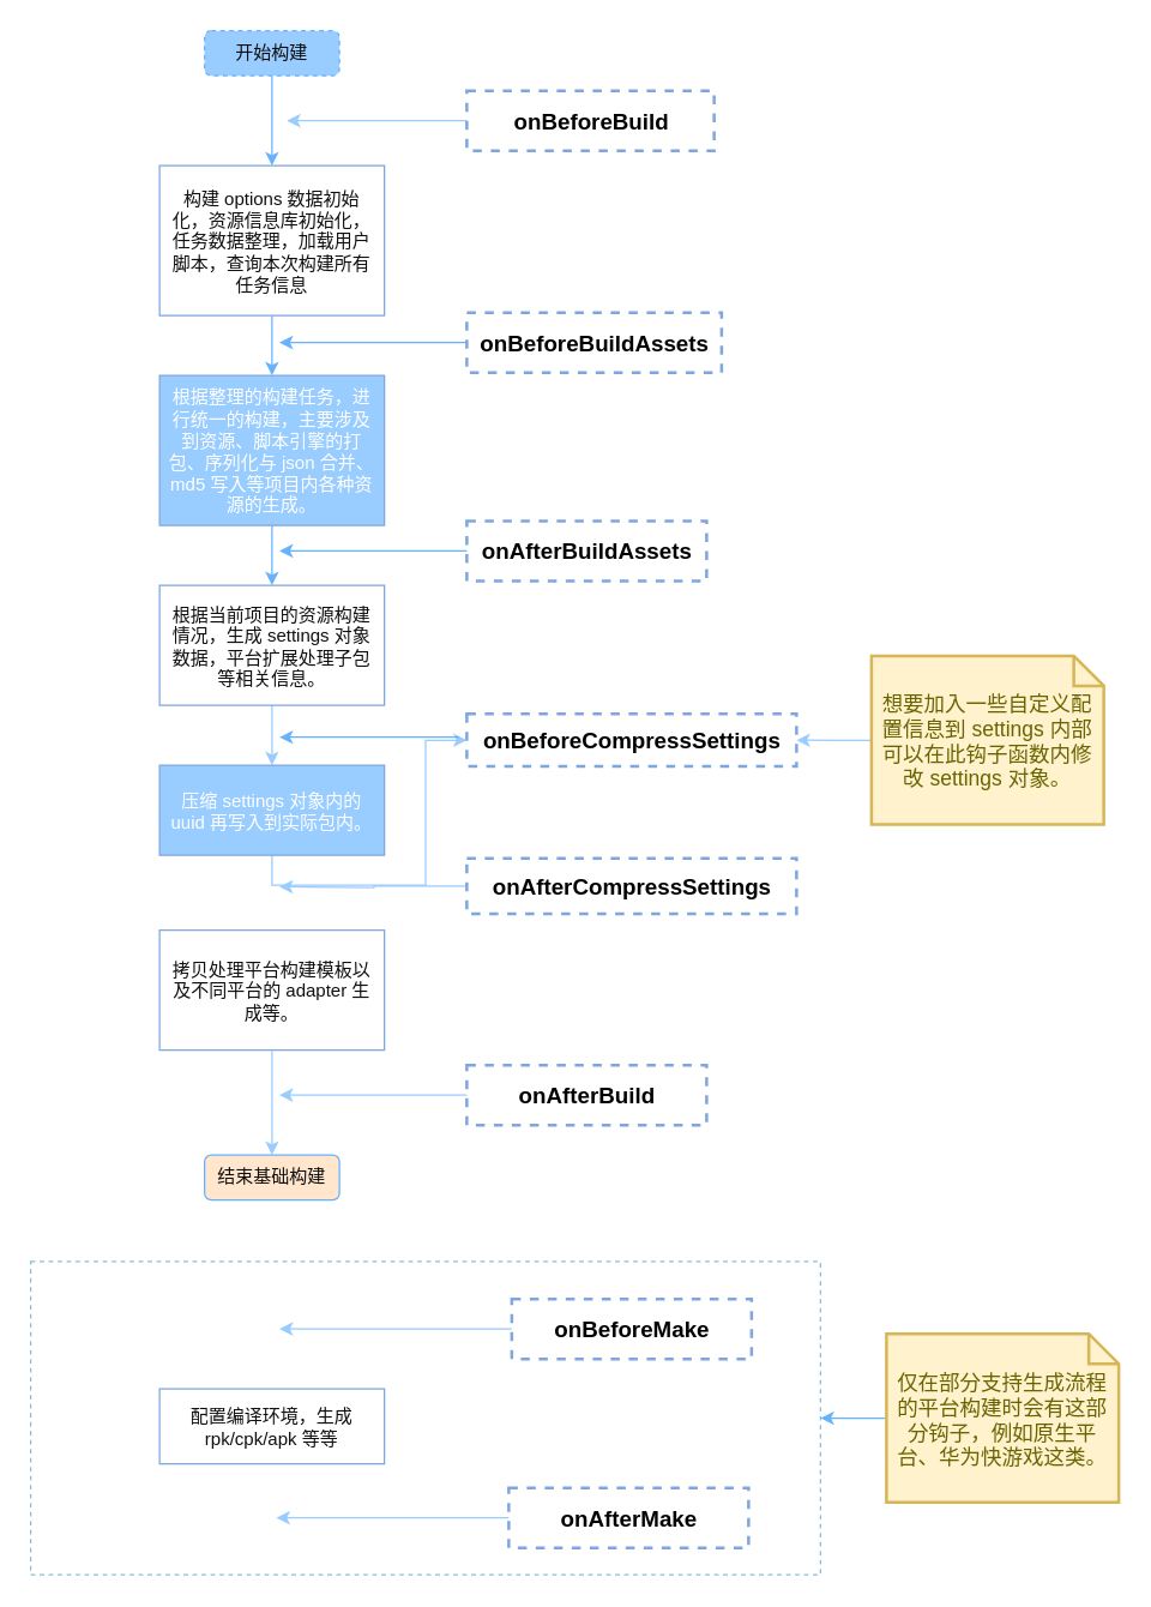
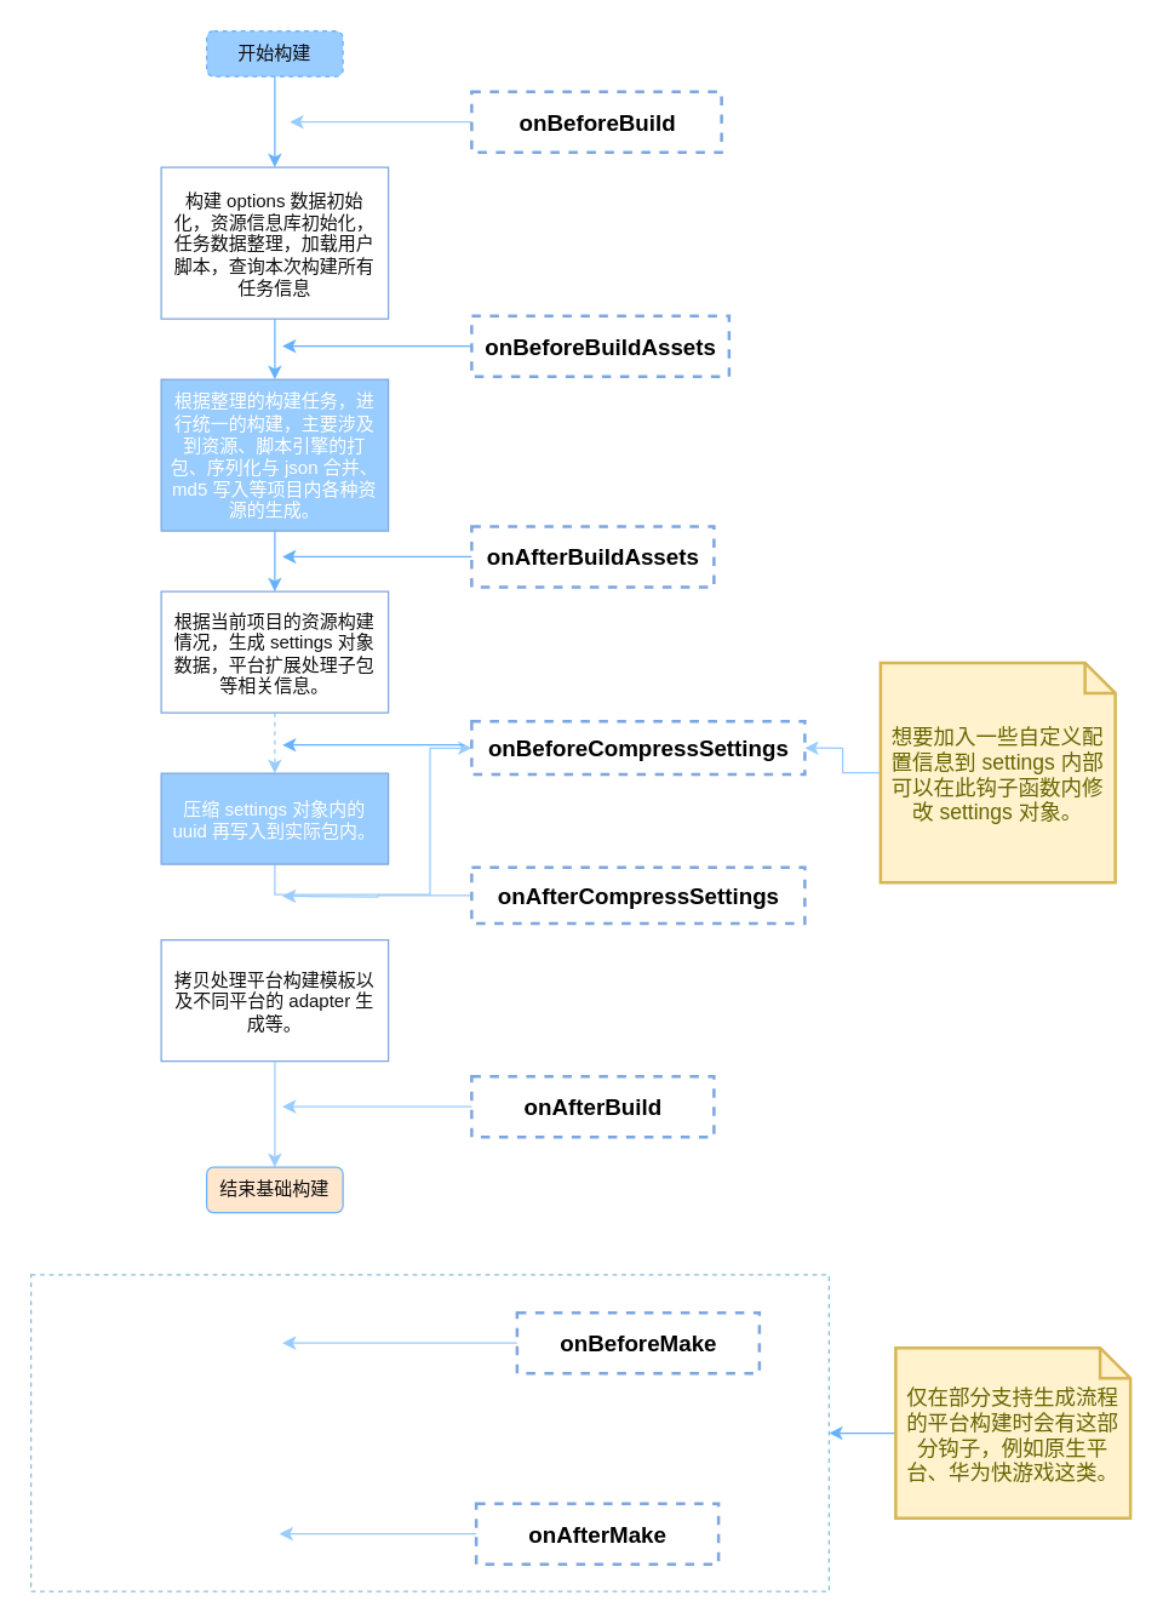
  <mxCell id="0" />
  <mxCell id="1" parent="0" />
  <mxCell id="2" style="edgeStyle=orthogonalEdgeStyle;rounded=0;orthogonalLoop=1;jettySize=auto;html=1;entryX=0.5;entryY=0;entryDx=0;entryDy=0;strokeColor=#66B2FF;" parent="1" target="6" edge="1"><mxGeometry relative="1" as="geometry"><mxPoint x="181" y="110" as="sourcePoint" /></mxGeometry></mxCell>
  <mxCell id="3" style="edgeStyle=orthogonalEdgeStyle;rounded=0;orthogonalLoop=1;jettySize=auto;html=1;exitX=0.5;exitY=1;exitDx=0;exitDy=0;entryX=0.5;entryY=0;entryDx=0;entryDy=0;strokeColor=#66B2FF;" parent="1" source="4" target="6" edge="1"><mxGeometry relative="1" as="geometry"><mxPoint x="181" y="50" as="targetPoint" /></mxGeometry></mxCell>
  <mxCell id="4" value="&lt;span&gt;开始构建&lt;/span&gt;" style="rounded=1;whiteSpace=wrap;html=1;strokeColor=#66B2FF;fillColor=#99CCFF;fontColor=#0F0F0F;dashed=1;" parent="1" vertex="1"><mxGeometry x="136" y="20" width="90" height="30" as="geometry" /></mxCell>
  <mxCell id="5" style="edgeStyle=orthogonalEdgeStyle;rounded=0;orthogonalLoop=1;jettySize=auto;html=1;entryX=0.5;entryY=0;entryDx=0;entryDy=0;strokeColor=#66B2FF;" parent="1" source="6" target="8" edge="1"><mxGeometry relative="1" as="geometry" /></mxCell>
  <mxCell id="6" value="构建 options 数据初始化，资源信息库初始化，任务数据整理，加载用户脚本，查询本次构建所有任务信息" style="rounded=0;whiteSpace=wrap;html=1;fillColor=none;strokeColor=#7EA6E0;fontColor=#0F0F0F;spacingTop=2;spacingLeft=4;spacingRight=4;" parent="1" vertex="1"><mxGeometry x="106" y="110" width="150" height="100" as="geometry" /></mxCell>
  <mxCell id="7" style="edgeStyle=orthogonalEdgeStyle;rounded=0;orthogonalLoop=1;jettySize=auto;html=1;entryX=0.5;entryY=0;entryDx=0;entryDy=0;strokeColor=#66B2FF;" parent="1" source="8" target="10" edge="1"><mxGeometry relative="1" as="geometry" /></mxCell>
  <mxCell id="8" value="根据整理的构建任务，进行统一的构建，主要涉及到资源、脚本引擎的打包、序列化与 json 合并、md5 写入等项目内各种资源的生成。" style="rounded=0;whiteSpace=wrap;html=1;fillColor=#99CCFF;strokeColor=#7EA6E0;fontColor=#FFFFFF;spacingTop=2;spacingLeft=4;spacingRight=4;align=center;" parent="1" vertex="1"><mxGeometry x="106" y="250" width="150" height="100" as="geometry" /></mxCell>
- <mxCell id="9" style="edgeStyle=orthogonalEdgeStyle;rounded=0;orthogonalLoop=1;jettySize=auto;html=1;exitX=0.5;exitY=1;exitDx=0;exitDy=0;strokeColor=#99CCFF;" parent="1" source="10" target="12" edge="1"><mxGeometry relative="1" as="geometry" /></mxCell>
+ <mxCell id="9" style="edgeStyle=orthogonalEdgeStyle;rounded=0;orthogonalLoop=1;jettySize=auto;html=1;exitX=0.5;exitY=1;exitDx=0;exitDy=0;strokeColor=#99CCFF;dashed=1;" parent="1" source="10" target="12" edge="1"><mxGeometry relative="1" as="geometry" /></mxCell>
  <mxCell id="10" value="根据当前项目的资源构建情况，生成 settings 对象数据，平台扩展处理子包等相关信息。" style="rounded=0;whiteSpace=wrap;html=1;fillColor=none;strokeColor=#7EA6E0;fontColor=#0F0F0F;spacingTop=2;spacingLeft=4;spacingRight=4;" parent="1" vertex="1"><mxGeometry x="106" y="390" width="150" height="80" as="geometry" /></mxCell>
  <mxCell id="11" style="edgeStyle=orthogonalEdgeStyle;rounded=0;orthogonalLoop=1;jettySize=auto;html=1;exitX=0.5;exitY=1;exitDx=0;exitDy=0;strokeColor=#99CCFF;" parent="1" source="12" target="17" edge="1"><mxGeometry relative="1" as="geometry" /></mxCell>
  <mxCell id="12" value="压缩 settings 对象内的 uuid 再写入到实际包内。" style="rounded=0;whiteSpace=wrap;html=1;fillColor=#99CCFF;strokeColor=#7EA6E0;fontColor=#FFFFFF;spacingTop=2;spacingLeft=4;spacingRight=4;" parent="1" vertex="1"><mxGeometry x="106" y="510" width="150" height="60" as="geometry" /></mxCell>
  <mxCell id="13" style="edgeStyle=orthogonalEdgeStyle;rounded=0;orthogonalLoop=1;jettySize=auto;html=1;strokeColor=#66B2FF;fontColor=#0F0F0F;" parent="1" source="14" edge="1"><mxGeometry relative="1" as="geometry"><mxPoint x="186" y="228" as="targetPoint" /></mxGeometry></mxCell>
  <mxCell id="14" value="&lt;font color=&quot;#000000&quot; style=&quot;font-size: 15px&quot;&gt;onBeforeBuildAssets&lt;/font&gt;" style="html=1;fontColor=#FAFFFF;fontStyle=1;align=center;verticalAlign=middle;spacing=0;labelBorderColor=none;fillColor=none;dashed=1;strokeWidth=2;strokeColor=#7EA6E0;spacingLeft=0;spacingTop=0;labelBackgroundColor=none;fontSize=15;" parent="1" vertex="1"><mxGeometry x="311" y="208" width="170" height="40" as="geometry" /></mxCell>
  <mxCell id="15" style="edgeStyle=orthogonalEdgeStyle;rounded=0;orthogonalLoop=1;jettySize=auto;html=1;strokeColor=#66B2FF;fontColor=#0F0F0F;" parent="1" source="16" edge="1"><mxGeometry relative="1" as="geometry"><mxPoint x="186" y="367" as="targetPoint" /></mxGeometry></mxCell>
  <mxCell id="16" value="&lt;font color=&quot;#000000&quot; style=&quot;font-size: 15px&quot;&gt;onAfterBuildAssets&lt;/font&gt;" style="html=1;fontColor=#FAFFFF;fontStyle=1;align=center;verticalAlign=middle;spacing=0;labelBorderColor=none;fillColor=none;dashed=1;strokeWidth=2;strokeColor=#7EA6E0;spacingLeft=0;spacingTop=0;labelBackgroundColor=none;fontSize=15;" parent="1" vertex="1"><mxGeometry x="311" y="347" width="160" height="40" as="geometry" /></mxCell>
  <mxCell id="17" value="&lt;font color=&quot;#000000&quot; style=&quot;font-size: 15px&quot;&gt;onBeforeCompressSettings&lt;/font&gt;" style="html=1;fontColor=#FAFFFF;fontStyle=1;align=center;verticalAlign=middle;spacing=0;labelBorderColor=none;fillColor=none;dashed=1;strokeWidth=2;strokeColor=#7EA6E0;spacingLeft=0;spacingTop=0;labelBackgroundColor=none;fontSize=15;" parent="1" vertex="1"><mxGeometry x="311" y="475.75" width="220" height="35" as="geometry" /></mxCell>
  <mxCell id="18" style="edgeStyle=orthogonalEdgeStyle;rounded=0;orthogonalLoop=1;jettySize=auto;html=1;strokeColor=#66B2FF;fontColor=#0F0F0F;fontStyle=1" parent="1" edge="1"><mxGeometry relative="1" as="geometry"><mxPoint x="186" y="491.25" as="targetPoint" /><mxPoint x="306" y="491.25" as="sourcePoint" /></mxGeometry></mxCell>
  <mxCell id="19" style="edgeStyle=orthogonalEdgeStyle;rounded=0;orthogonalLoop=1;jettySize=auto;html=1;exitX=0;exitY=0.5;exitDx=0;exitDy=0;strokeColor=#99CCFF;" parent="1" source="20" edge="1"><mxGeometry relative="1" as="geometry"><mxPoint x="186" y="591" as="targetPoint" /></mxGeometry></mxCell>
  <mxCell id="20" value="&lt;font color=&quot;#000000&quot; style=&quot;font-size: 15px&quot;&gt;onAfterCompressSettings&lt;/font&gt;" style="html=1;fontColor=#FAFFFF;fontStyle=1;align=center;verticalAlign=middle;spacing=0;labelBorderColor=none;fillColor=none;dashed=1;strokeWidth=2;strokeColor=#7EA6E0;spacingLeft=0;spacingTop=0;labelBackgroundColor=none;fontSize=15;" parent="1" vertex="1"><mxGeometry x="311" y="572" width="220" height="37" as="geometry" /></mxCell>
  <mxCell id="21" style="edgeStyle=orthogonalEdgeStyle;rounded=0;orthogonalLoop=1;jettySize=auto;html=1;entryX=1;entryY=0.5;entryDx=0;entryDy=0;strokeColor=#99CCFF;" parent="1" source="22" target="17" edge="1"><mxGeometry relative="1" as="geometry" /></mxCell>
- <mxCell id="22" value="想要加入一些自定义配置信息到 settings 内部可以在此钩子函数内修改 settings 对象。" style="shape=note;strokeWidth=2;fontSize=14;size=20;whiteSpace=wrap;html=1;fillColor=#fff2cc;strokeColor=#d6b656;fontColor=#666600;labelBackgroundColor=none;align=center;spacingTop=2;spacingLeft=2;spacingRight=2;" parent="1" vertex="1"><mxGeometry x="581" y="437" width="155" height="112.5" as="geometry" /></mxCell>
+ <mxCell id="22" value="想要加入一些自定义配置信息到 settings 内部可以在此钩子函数内修改 settings 对象。" style="shape=note;strokeWidth=2;fontSize=14;size=20;whiteSpace=wrap;html=1;fillColor=#fff2cc;strokeColor=#d6b656;fontColor=#666600;labelBackgroundColor=none;align=center;spacingTop=2;spacingLeft=2;spacingRight=2;" parent="1" vertex="1"><mxGeometry x="581" y="437" width="155" height="145" as="geometry" /></mxCell>
  <mxCell id="23" style="edgeStyle=orthogonalEdgeStyle;rounded=0;orthogonalLoop=1;jettySize=auto;html=1;exitX=0;exitY=0.5;exitDx=0;exitDy=0;strokeColor=#99CCFF;" parent="1" source="24" edge="1"><mxGeometry relative="1" as="geometry"><mxPoint x="191" y="80" as="targetPoint" /></mxGeometry></mxCell>
  <mxCell id="24" value="&lt;font color=&quot;#000000&quot; style=&quot;font-size: 15px&quot;&gt;onBeforeBuild&lt;/font&gt;" style="html=1;fontColor=#FAFFFF;fontStyle=1;align=center;verticalAlign=middle;spacing=0;labelBorderColor=none;fillColor=none;dashed=1;strokeWidth=2;strokeColor=#7EA6E0;spacingLeft=0;spacingTop=0;labelBackgroundColor=none;fontSize=15;" parent="1" vertex="1"><mxGeometry x="311" y="60" width="165" height="40" as="geometry" /></mxCell>
  <mxCell id="25" style="edgeStyle=orthogonalEdgeStyle;rounded=0;orthogonalLoop=1;jettySize=auto;html=1;strokeColor=#99CCFF;" parent="1" source="26" edge="1"><mxGeometry relative="1" as="geometry"><mxPoint x="186" y="730" as="targetPoint" /></mxGeometry></mxCell>
  <mxCell id="26" value="&lt;font color=&quot;#000000&quot; style=&quot;font-size: 15px&quot;&gt;onAfterBuild&lt;/font&gt;" style="html=1;fontColor=#FAFFFF;fontStyle=1;align=center;verticalAlign=middle;spacing=0;labelBorderColor=none;fillColor=none;dashed=1;strokeWidth=2;strokeColor=#7EA6E0;spacingLeft=0;spacingTop=0;labelBackgroundColor=none;fontSize=15;" parent="1" vertex="1"><mxGeometry x="311" y="710" width="160" height="40" as="geometry" /></mxCell>
  <mxCell id="27" value="拷贝处理平台构建模板以及不同平台的 adapter 生成等。" style="rounded=0;whiteSpace=wrap;html=1;fillColor=none;strokeColor=#7EA6E0;fontColor=#0F0F0F;spacingTop=2;spacingLeft=4;spacingRight=4;" parent="1" vertex="1"><mxGeometry x="106" y="620" width="150" height="80" as="geometry" /></mxCell>
- <mxCell id="28" value="配置编译环境，生成 rpk/cpk/apk 等等" style="rounded=0;whiteSpace=wrap;html=1;fillColor=none;strokeColor=#7EA6E0;fontColor=#0F0F0F;spacingTop=2;spacingLeft=4;spacingRight=4;" parent="1" vertex="1"><mxGeometry x="106" y="926" width="150" height="50" as="geometry" /></mxCell>
  <mxCell id="29" style="edgeStyle=orthogonalEdgeStyle;rounded=0;orthogonalLoop=1;jettySize=auto;html=1;exitX=0.5;exitY=1;exitDx=0;exitDy=0;strokeColor=#99CCFF;" parent="1" source="27" target="30" edge="1"><mxGeometry relative="1" as="geometry"><mxPoint x="181" y="700" as="sourcePoint" /><mxPoint x="181" y="1230" as="targetPoint" /></mxGeometry></mxCell>
  <mxCell id="30" value="&lt;span&gt;结束基础构建&lt;/span&gt;" style="rounded=1;whiteSpace=wrap;html=1;strokeColor=#66B2FF;fillColor=#ffe6cc;fontColor=#0F0F0F;" parent="1" vertex="1"><mxGeometry x="136" y="770" width="90" height="30" as="geometry" /></mxCell>
  <mxCell id="31" style="edgeStyle=orthogonalEdgeStyle;rounded=0;orthogonalLoop=1;jettySize=auto;html=1;strokeColor=#99CCFF;" parent="1" source="32" edge="1"><mxGeometry relative="1" as="geometry"><mxPoint x="186" y="886" as="targetPoint" /></mxGeometry></mxCell>
  <mxCell id="32" value="&lt;font color=&quot;#000000&quot; style=&quot;font-size: 15px&quot;&gt;onBeforeMake&lt;/font&gt;" style="html=1;fontColor=#FAFFFF;fontStyle=1;align=center;verticalAlign=middle;spacing=0;labelBorderColor=none;fillColor=none;dashed=1;strokeWidth=2;strokeColor=#7EA6E0;spacingLeft=0;spacingTop=0;labelBackgroundColor=none;fontSize=15;" parent="1" vertex="1"><mxGeometry x="341" y="866" width="160" height="40" as="geometry" /></mxCell>
  <mxCell id="33" style="edgeStyle=orthogonalEdgeStyle;rounded=0;orthogonalLoop=1;jettySize=auto;html=1;strokeColor=#99CCFF;" parent="1" source="34" edge="1"><mxGeometry relative="1" as="geometry"><mxPoint x="184" y="1012" as="targetPoint" /></mxGeometry></mxCell>
- <mxCell id="34" value="&lt;font color=&quot;#000000&quot; style=&quot;font-size: 15px&quot;&gt;onAfterMake&lt;/font&gt;" style="html=1;fontColor=#FAFFFF;fontStyle=1;align=center;verticalAlign=middle;spacing=0;labelBorderColor=none;fillColor=none;dashed=1;strokeWidth=2;strokeColor=#7EA6E0;spacingLeft=0;spacingTop=0;labelBackgroundColor=none;fontSize=15;" parent="1" vertex="1"><mxGeometry x="339" y="992" width="160" height="40" as="geometry" /></mxCell>
+ <mxCell id="34" value="&lt;font color=&quot;#000000&quot; style=&quot;font-size: 15px&quot;&gt;onAfterMake&lt;/font&gt;" style="html=1;fontColor=#FAFFFF;fontStyle=1;align=center;verticalAlign=middle;spacing=0;labelBorderColor=none;fillColor=none;dashed=1;strokeWidth=2;strokeColor=#7EA6E0;spacingLeft=0;spacingTop=0;labelBackgroundColor=none;fontSize=15;" parent="1" vertex="1"><mxGeometry x="314" y="992" width="160" height="40" as="geometry" /></mxCell>
  <mxCell id="35" value="" style="rounded=0;whiteSpace=wrap;html=1;fillColor=none;dashed=1;strokeColor=#85C0D6;" parent="1" vertex="1"><mxGeometry x="20" y="841" width="527" height="209" as="geometry" /></mxCell>
  <mxCell id="36" value="" style="edgeStyle=orthogonalEdgeStyle;rounded=0;orthogonalLoop=1;jettySize=auto;html=1;fillColor=#1ba1e2;strokeColor=#66B2FF;" parent="1" source="37" target="35" edge="1"><mxGeometry relative="1" as="geometry" /></mxCell>
  <mxCell id="37" value="仅在部分支持生成流程的平台构建时会有这部分钩子，例如原生平台、华为快游戏这类。" style="shape=note;strokeWidth=2;fontSize=14;size=20;whiteSpace=wrap;html=1;fillColor=#fff2cc;strokeColor=#d6b656;fontColor=#666600;labelBackgroundColor=none;align=center;spacingTop=2;spacingLeft=2;spacingRight=2;" parent="1" vertex="1"><mxGeometry x="591" y="889.25" width="155" height="112.5" as="geometry" /></mxCell>
